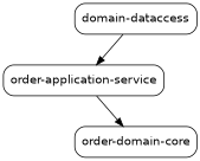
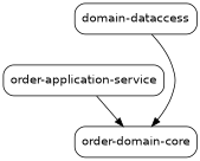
  digraph {
    node [fontname=Helvetica fontsize=14 shape=box style=rounded]
    edge [fontname=Helvetica fontsize=10]
    n1 [label=<order-application-service>]
    n2 [label=<order-domain-core>]
    n3 [label="domain-dataccess"]
    n1 -> n2
-   n3 -> n1
+   n3 -> n2
  }
